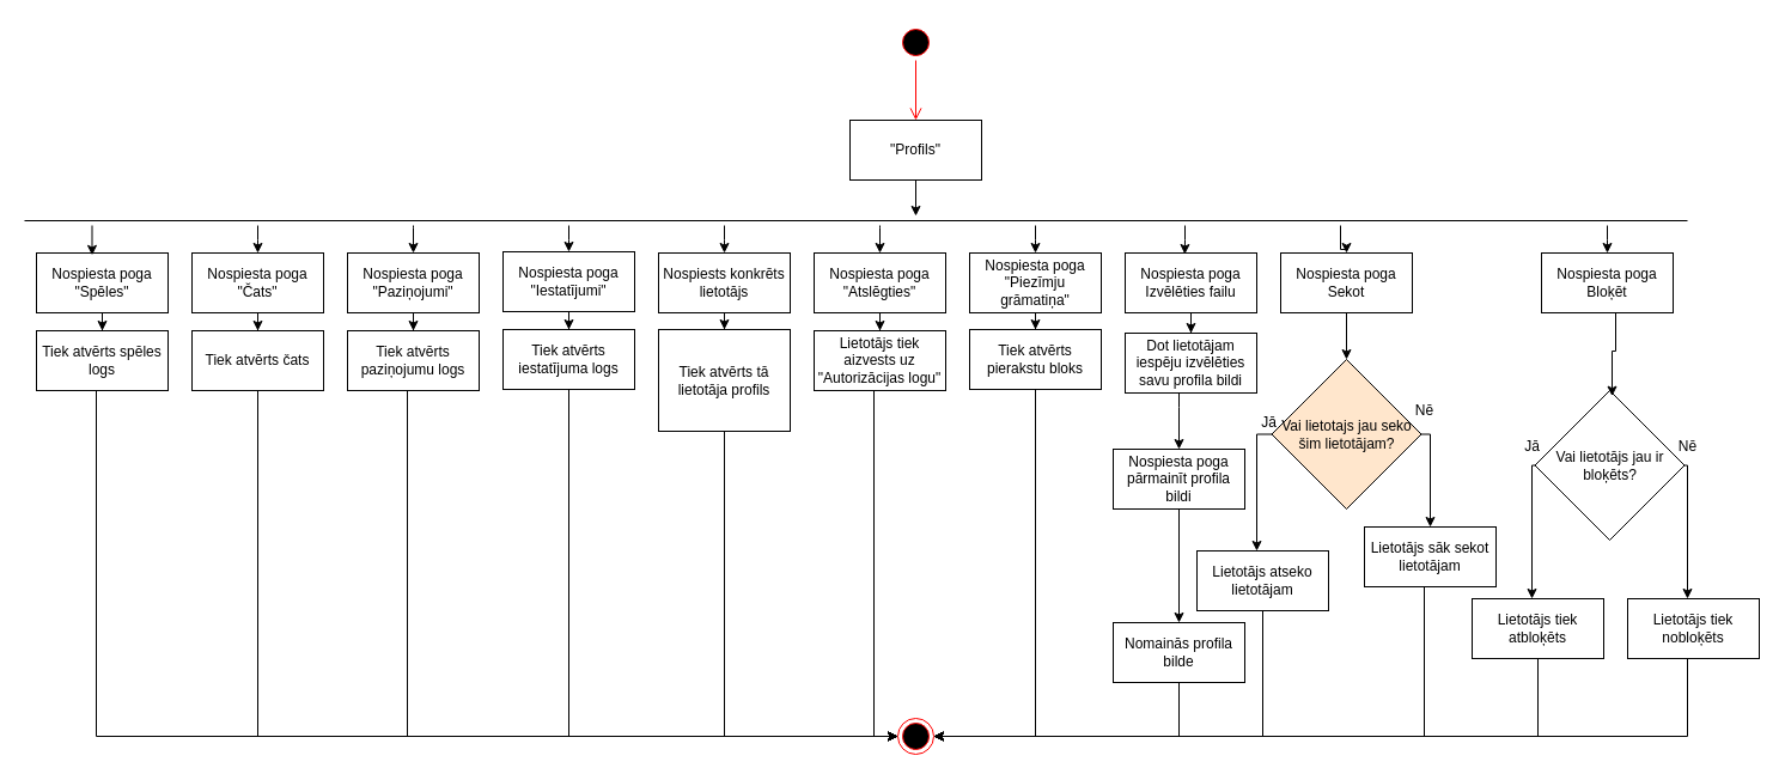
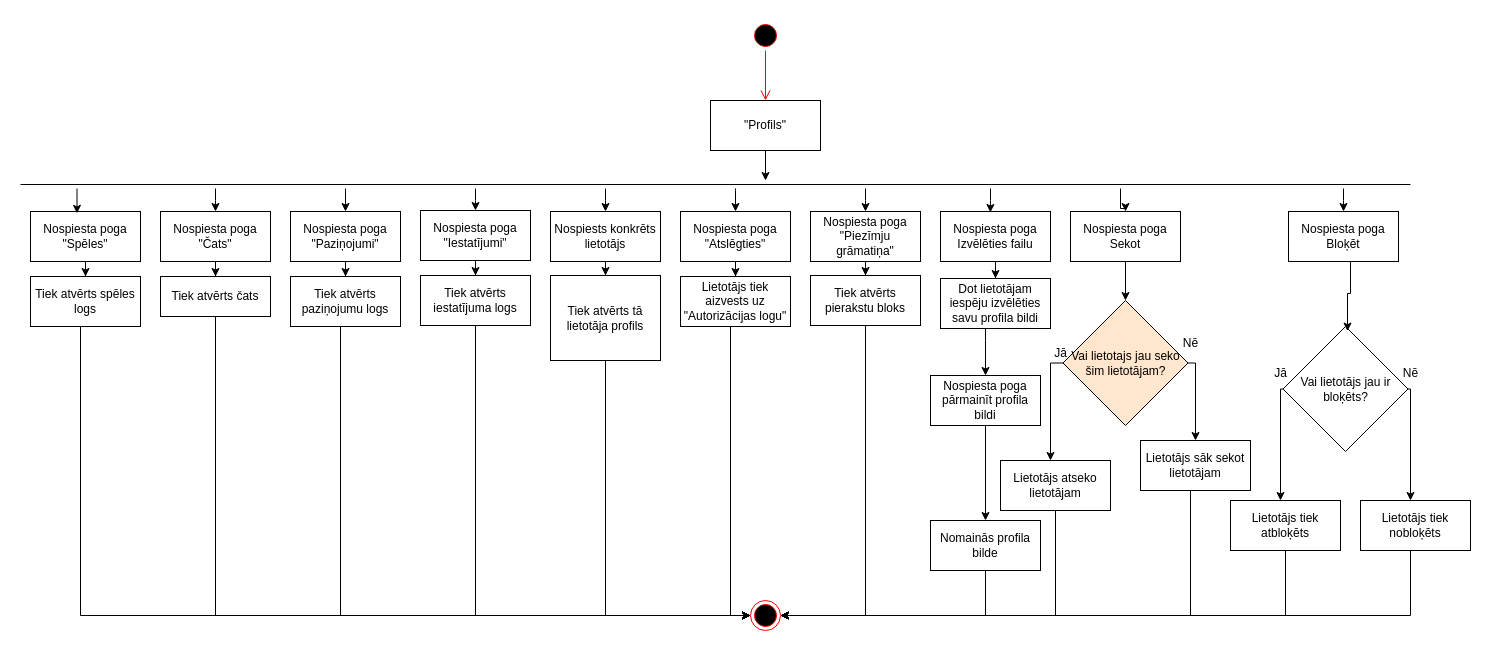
  <mxCell id="0" />
  <mxCell id="1" parent="0" />
  <mxCell id="2" value="" style="ellipse;html=1;shape=startState;fillColor=#000000;strokeColor=#ff0000;" parent="1" vertex="1"><mxGeometry x="750" y="20" width="30" height="30" as="geometry" /></mxCell>
  <mxCell id="3" value="" style="edgeStyle=orthogonalEdgeStyle;html=1;verticalAlign=bottom;endArrow=open;endSize=8;strokeColor=#ff0000;rounded=0;entryX=0.5;entryY=0;entryDx=0;entryDy=0;" parent="1" source="2" target="5" edge="1"><mxGeometry relative="1" as="geometry"><mxPoint x="765" y="110" as="targetPoint" /></mxGeometry></mxCell>
  <mxCell id="4" style="edgeStyle=orthogonalEdgeStyle;rounded=0;orthogonalLoop=1;jettySize=auto;html=1;" parent="1" source="5" target="14" edge="1"><mxGeometry relative="1" as="geometry"><mxPoint x="765" y="170" as="targetPoint" /><Array as="points"><mxPoint x="765" y="180" /><mxPoint x="765" y="180" /></Array></mxGeometry></mxCell>
  <mxCell id="5" value="&quot;Profils&quot;" style="html=1;whiteSpace=wrap;" parent="1" vertex="1"><mxGeometry x="710" y="100" width="110" height="50" as="geometry" /></mxCell>
  <mxCell id="6" style="edgeStyle=orthogonalEdgeStyle;rounded=0;orthogonalLoop=1;jettySize=auto;html=1;" edge="1" parent="1" source="14" target="33"><mxGeometry relative="1" as="geometry"><Array as="points"><mxPoint x="215" y="200" /><mxPoint x="215" y="200" /></Array></mxGeometry></mxCell>
  <mxCell id="7" style="edgeStyle=orthogonalEdgeStyle;rounded=0;orthogonalLoop=1;jettySize=auto;html=1;entryX=0.5;entryY=0;entryDx=0;entryDy=0;" edge="1" parent="1" source="14" target="29"><mxGeometry relative="1" as="geometry"><Array as="points"><mxPoint x="345" y="190" /><mxPoint x="345" y="190" /></Array></mxGeometry></mxCell>
  <mxCell id="8" style="edgeStyle=orthogonalEdgeStyle;rounded=0;orthogonalLoop=1;jettySize=auto;html=1;entryX=0.5;entryY=0;entryDx=0;entryDy=0;" edge="1" parent="1" source="14" target="25"><mxGeometry relative="1" as="geometry"><Array as="points"><mxPoint x="475" y="200" /><mxPoint x="475" y="200" /></Array></mxGeometry></mxCell>
  <mxCell id="9" style="edgeStyle=orthogonalEdgeStyle;rounded=0;orthogonalLoop=1;jettySize=auto;html=1;entryX=0.5;entryY=0;entryDx=0;entryDy=0;" edge="1" parent="1" source="14" target="21"><mxGeometry relative="1" as="geometry"><Array as="points"><mxPoint x="605" y="200" /><mxPoint x="605" y="200" /></Array></mxGeometry></mxCell>
  <mxCell id="10" style="edgeStyle=orthogonalEdgeStyle;rounded=0;orthogonalLoop=1;jettySize=auto;html=1;entryX=0.5;entryY=0;entryDx=0;entryDy=0;" edge="1" parent="1" source="14" target="17"><mxGeometry relative="1" as="geometry"><Array as="points"><mxPoint x="735" y="190" /><mxPoint x="735" y="190" /></Array></mxGeometry></mxCell>
  <mxCell id="11" style="edgeStyle=orthogonalEdgeStyle;rounded=0;orthogonalLoop=1;jettySize=auto;html=1;" edge="1" parent="1" source="14" target="41"><mxGeometry relative="1" as="geometry"><Array as="points"><mxPoint x="865" y="200" /><mxPoint x="865" y="200" /></Array></mxGeometry></mxCell>
  <mxCell id="12" style="edgeStyle=orthogonalEdgeStyle;rounded=0;orthogonalLoop=1;jettySize=auto;html=1;entryX=0.5;entryY=0;entryDx=0;entryDy=0;" edge="1" parent="1" source="14" target="47"><mxGeometry relative="1" as="geometry"><Array as="points"><mxPoint x="1120" y="208" /><mxPoint x="1125" y="208" /></Array></mxGeometry></mxCell>
  <mxCell id="13" style="edgeStyle=orthogonalEdgeStyle;rounded=0;orthogonalLoop=1;jettySize=auto;html=1;" edge="1" parent="1" source="14" target="48"><mxGeometry relative="1" as="geometry"><Array as="points"><mxPoint x="1343" y="200" /><mxPoint x="1343" y="200" /></Array></mxGeometry></mxCell>
  <mxCell id="14" value="" style="line;strokeWidth=1;fillColor=none;align=left;verticalAlign=middle;spacingTop=-1;spacingLeft=3;spacingRight=3;rotatable=0;labelPosition=right;points=[];portConstraint=eastwest;strokeColor=inherit;" parent="1" vertex="1"><mxGeometry x="20" y="180" width="1390" height="8" as="geometry" /></mxCell>
  <mxCell id="15" value="" style="ellipse;html=1;shape=endState;fillColor=#000000;strokeColor=#ff0000;" parent="1" vertex="1"><mxGeometry x="750" y="600" width="30" height="30" as="geometry" /></mxCell>
  <mxCell id="16" style="edgeStyle=orthogonalEdgeStyle;rounded=0;orthogonalLoop=1;jettySize=auto;html=1;entryX=0.5;entryY=0;entryDx=0;entryDy=0;" edge="1" parent="1" source="17" target="19"><mxGeometry relative="1" as="geometry" /></mxCell>
  <mxCell id="17" value="Nospiesta poga &quot;Atslēgties&quot;" style="html=1;whiteSpace=wrap;" vertex="1" parent="1"><mxGeometry x="680" y="211" width="110" height="50" as="geometry" /></mxCell>
  <mxCell id="18" style="edgeStyle=orthogonalEdgeStyle;rounded=0;orthogonalLoop=1;jettySize=auto;html=1;entryX=0;entryY=0.5;entryDx=0;entryDy=0;" edge="1" parent="1" source="19" target="15"><mxGeometry relative="1" as="geometry"><Array as="points"><mxPoint x="730" y="615" /></Array></mxGeometry></mxCell>
  <mxCell id="19" value="Lietotājs tiek aizvests uz &quot;Autorizācijas logu&quot;" style="html=1;whiteSpace=wrap;" vertex="1" parent="1"><mxGeometry x="680" y="276" width="110" height="50" as="geometry" /></mxCell>
  <mxCell id="20" style="edgeStyle=orthogonalEdgeStyle;rounded=0;orthogonalLoop=1;jettySize=auto;html=1;" edge="1" parent="1" source="21" target="23"><mxGeometry relative="1" as="geometry" /></mxCell>
  <mxCell id="21" value="Nospiests konkrēts lietotājs" style="html=1;whiteSpace=wrap;" vertex="1" parent="1"><mxGeometry x="550" y="211" width="110" height="50" as="geometry" /></mxCell>
  <mxCell id="22" style="edgeStyle=orthogonalEdgeStyle;rounded=0;orthogonalLoop=1;jettySize=auto;html=1;entryX=0;entryY=0.5;entryDx=0;entryDy=0;" edge="1" parent="1" source="23" target="15"><mxGeometry relative="1" as="geometry"><Array as="points"><mxPoint x="605" y="615" /></Array></mxGeometry></mxCell>
  <mxCell id="23" value="Tiek atvērts tā lietotāja profils" style="html=1;whiteSpace=wrap;" vertex="1" parent="1"><mxGeometry x="550" y="275" width="110" height="85" as="geometry" /></mxCell>
  <mxCell id="24" style="edgeStyle=orthogonalEdgeStyle;rounded=0;orthogonalLoop=1;jettySize=auto;html=1;" edge="1" parent="1" source="25" target="27"><mxGeometry relative="1" as="geometry" /></mxCell>
  <mxCell id="25" value="Nospiesta poga &quot;Iestatījumi&quot;" style="html=1;whiteSpace=wrap;" vertex="1" parent="1"><mxGeometry x="420" y="210" width="110" height="50" as="geometry" /></mxCell>
  <mxCell id="26" style="edgeStyle=orthogonalEdgeStyle;rounded=0;orthogonalLoop=1;jettySize=auto;html=1;entryX=0;entryY=0.5;entryDx=0;entryDy=0;" edge="1" parent="1" source="27" target="15"><mxGeometry relative="1" as="geometry"><Array as="points"><mxPoint x="475" y="615" /></Array></mxGeometry></mxCell>
  <mxCell id="27" value="Tiek atvērts iestatījuma logs" style="html=1;whiteSpace=wrap;" vertex="1" parent="1"><mxGeometry x="420" y="275" width="110" height="50" as="geometry" /></mxCell>
  <mxCell id="28" style="edgeStyle=orthogonalEdgeStyle;rounded=0;orthogonalLoop=1;jettySize=auto;html=1;" edge="1" parent="1" source="29" target="31"><mxGeometry relative="1" as="geometry" /></mxCell>
  <mxCell id="29" value="Nospiesta poga &quot;Paziņojumi&quot;" style="html=1;whiteSpace=wrap;" vertex="1" parent="1"><mxGeometry x="290" y="211" width="110" height="50" as="geometry" /></mxCell>
  <mxCell id="30" style="edgeStyle=orthogonalEdgeStyle;rounded=0;orthogonalLoop=1;jettySize=auto;html=1;entryX=0;entryY=0.5;entryDx=0;entryDy=0;" edge="1" parent="1" source="31" target="15"><mxGeometry relative="1" as="geometry"><Array as="points"><mxPoint y="615" x="340" /></Array></mxGeometry></mxCell>
  <mxCell id="31" value="Tiek atvērts paziņojumu logs" style="html=1;whiteSpace=wrap;" vertex="1" parent="1"><mxGeometry x="290" y="276" width="110" height="50" as="geometry" /></mxCell>
  <mxCell id="32" style="edgeStyle=orthogonalEdgeStyle;rounded=0;orthogonalLoop=1;jettySize=auto;html=1;" edge="1" parent="1" source="33" target="35"><mxGeometry relative="1" as="geometry" /></mxCell>
  <mxCell id="33" value="Nospiesta poga &quot;Čats&quot;" style="html=1;whiteSpace=wrap;" vertex="1" parent="1"><mxGeometry x="160" y="211" width="110" height="50" as="geometry" /></mxCell>
  <mxCell id="34" style="edgeStyle=orthogonalEdgeStyle;rounded=0;orthogonalLoop=1;jettySize=auto;html=1;entryX=0;entryY=0.5;entryDx=0;entryDy=0;" edge="1" parent="1" source="35" target="15"><mxGeometry relative="1" as="geometry"><Array as="points"><mxPoint x="215" y="615" /></Array></mxGeometry></mxCell>
- <mxCell id="35" value="Tiek atvērts čats" style="html=1;whiteSpace=wrap;" vertex="1" parent="1"><mxGeometry x="160" y="276" width="110" height="50" as="geometry" /></mxCell>
+ <mxCell id="35" value="Tiek atvērts čats" style="html=1;whiteSpace=wrap;" vertex="1" parent="1"><mxGeometry x="160" y="276" width="110" height="40" as="geometry" /></mxCell>
  <mxCell id="36" style="edgeStyle=orthogonalEdgeStyle;rounded=0;orthogonalLoop=1;jettySize=auto;html=1;" edge="1" parent="1" source="37" target="39"><mxGeometry relative="1" as="geometry" /></mxCell>
  <mxCell id="37" value="Nospiesta poga &quot;Spēles&quot;" style="html=1;whiteSpace=wrap;" vertex="1" parent="1"><mxGeometry x="30" y="211" width="110" height="50" as="geometry" /></mxCell>
  <mxCell id="38" style="edgeStyle=orthogonalEdgeStyle;rounded=0;orthogonalLoop=1;jettySize=auto;html=1;entryX=0;entryY=0.5;entryDx=0;entryDy=0;" edge="1" parent="1" source="39" target="15"><mxGeometry relative="1" as="geometry"><Array as="points"><mxPoint x="80" y="615" /></Array></mxGeometry></mxCell>
  <mxCell id="39" value="Tiek atvērts spēles logs" style="html=1;whiteSpace=wrap;" vertex="1" parent="1"><mxGeometry x="30" y="276" width="110" height="50" as="geometry" /></mxCell>
  <mxCell id="40" style="edgeStyle=orthogonalEdgeStyle;rounded=0;orthogonalLoop=1;jettySize=auto;html=1;" edge="1" parent="1" source="41" target="43"><mxGeometry relative="1" as="geometry" /></mxCell>
  <mxCell id="41" value="Nospiesta poga &quot;Piezīmju grāmatiņa&quot;" style="html=1;whiteSpace=wrap;" vertex="1" parent="1"><mxGeometry x="810" y="211" width="110" height="50" as="geometry" /></mxCell>
  <mxCell id="42" style="edgeStyle=orthogonalEdgeStyle;rounded=0;orthogonalLoop=1;jettySize=auto;html=1;entryX=1;entryY=0.5;entryDx=0;entryDy=0;" edge="1" parent="1" source="43" target="15"><mxGeometry relative="1" as="geometry"><Array as="points"><mxPoint x="865" y="615" /></Array></mxGeometry></mxCell>
  <mxCell id="43" value="Tiek atvērts pierakstu bloks" style="html=1;whiteSpace=wrap;" vertex="1" parent="1"><mxGeometry x="810" y="275" width="110" height="50" as="geometry" /></mxCell>
  <mxCell id="44" style="edgeStyle=orthogonalEdgeStyle;rounded=0;orthogonalLoop=1;jettySize=auto;html=1;entryX=0.5;entryY=0;entryDx=0;entryDy=0;" edge="1" parent="1" source="45" target="71"><mxGeometry relative="1" as="geometry" /></mxCell>
  <mxCell id="45" value="Nospiesta poga Izvēlēties failu" style="html=1;whiteSpace=wrap;" vertex="1" parent="1"><mxGeometry x="940" y="211" width="110" height="50" as="geometry" /></mxCell>
  <mxCell id="46" style="edgeStyle=orthogonalEdgeStyle;rounded=0;orthogonalLoop=1;jettySize=auto;html=1;entryX=0.5;entryY=0;entryDx=0;entryDy=0;" edge="1" parent="1" source="47" target="50"><mxGeometry relative="1" as="geometry" /></mxCell>
  <mxCell id="47" value="Nospiesta poga Sekot" style="html=1;whiteSpace=wrap;" vertex="1" parent="1"><mxGeometry x="1070" y="211" width="110" height="50" as="geometry" /></mxCell>
  <mxCell id="48" value="Nospiesta poga Bloķēt" style="html=1;whiteSpace=wrap;" vertex="1" parent="1"><mxGeometry x="1288" y="211" width="110" height="50" as="geometry" /></mxCell>
  <mxCell id="49" style="edgeStyle=orthogonalEdgeStyle;rounded=0;orthogonalLoop=1;jettySize=auto;html=1;exitX=0;exitY=0.5;exitDx=0;exitDy=0;" edge="1" parent="1" source="50" target="56"><mxGeometry relative="1" as="geometry"><Array as="points"><mxPoint x="1050" y="363" /></Array></mxGeometry></mxCell>
  <mxCell id="50" value="Vai lietotajs jau&lt;span style=&quot;background-color: initial;&quot;&gt;&amp;nbsp;seko šim lietotājam?&lt;/span&gt;" style="rhombus;whiteSpace=wrap;html=1;fillColor=#ffe6cc;" vertex="1" parent="1"><mxGeometry x="1062.5" y="300" width="125" height="125" as="geometry" /></mxCell>
  <mxCell id="51" style="edgeStyle=orthogonalEdgeStyle;rounded=0;orthogonalLoop=1;jettySize=auto;html=1;exitX=0;exitY=0.5;exitDx=0;exitDy=0;" edge="1" parent="1" source="53" target="58"><mxGeometry relative="1" as="geometry"><Array as="points"><mxPoint x="1280" y="389" /></Array></mxGeometry></mxCell>
  <mxCell id="52" style="edgeStyle=orthogonalEdgeStyle;rounded=0;orthogonalLoop=1;jettySize=auto;html=1;exitX=1;exitY=0.5;exitDx=0;exitDy=0;" edge="1" parent="1" source="53" target="60"><mxGeometry relative="1" as="geometry"><Array as="points"><mxPoint x="1410" y="389" /></Array></mxGeometry></mxCell>
  <mxCell id="53" value="Vai lietotājs jau ir bloķēts?" style="rhombus;whiteSpace=wrap;html=1;" vertex="1" parent="1"><mxGeometry x="1282.5" y="326" width="125" height="125" as="geometry" /></mxCell>
  <mxCell id="54" style="edgeStyle=orthogonalEdgeStyle;rounded=0;orthogonalLoop=1;jettySize=auto;html=1;entryX=0.516;entryY=0.037;entryDx=0;entryDy=0;entryPerimeter=0;" edge="1" parent="1" source="48" target="53"><mxGeometry relative="1" as="geometry"><Array as="points"><mxPoint x="1350" y="293" /><mxPoint x="1347" y="293" /></Array></mxGeometry></mxCell>
  <mxCell id="55" style="edgeStyle=orthogonalEdgeStyle;rounded=0;orthogonalLoop=1;jettySize=auto;html=1;entryX=1;entryY=0.5;entryDx=0;entryDy=0;" edge="1" parent="1" source="56" target="15"><mxGeometry relative="1" as="geometry"><Array as="points"><mxPoint x="1055" y="615" /></Array></mxGeometry></mxCell>
  <mxCell id="56" value="Lietotājs atseko lietotājam" style="html=1;whiteSpace=wrap;" vertex="1" parent="1"><mxGeometry x="1000" y="460" width="110" height="50" as="geometry" /></mxCell>
  <mxCell id="57" style="edgeStyle=orthogonalEdgeStyle;rounded=0;orthogonalLoop=1;jettySize=auto;html=1;entryX=1;entryY=0.5;entryDx=0;entryDy=0;" edge="1" parent="1" source="58" target="15"><mxGeometry relative="1" as="geometry"><Array as="points"><mxPoint x="1285" y="615" /></Array></mxGeometry></mxCell>
  <mxCell id="58" value="Lietotājs tiek atbloķēts" style="html=1;whiteSpace=wrap;" vertex="1" parent="1"><mxGeometry x="1230" y="500" width="110" height="50" as="geometry" /></mxCell>
  <mxCell id="59" style="edgeStyle=orthogonalEdgeStyle;rounded=0;orthogonalLoop=1;jettySize=auto;html=1;entryX=1;entryY=0.5;entryDx=0;entryDy=0;" edge="1" parent="1" source="60" target="15"><mxGeometry relative="1" as="geometry"><Array as="points"><mxPoint x="1410" y="615" /></Array></mxGeometry></mxCell>
  <mxCell id="60" value="Lietotājs tiek nobloķēts" style="html=1;whiteSpace=wrap;" vertex="1" parent="1"><mxGeometry x="1360" y="500" width="110" height="50" as="geometry" /></mxCell>
  <mxCell id="61" style="edgeStyle=orthogonalEdgeStyle;rounded=0;orthogonalLoop=1;jettySize=auto;html=1;entryX=1;entryY=0.5;entryDx=0;entryDy=0;" edge="1" parent="1" source="62" target="15"><mxGeometry relative="1" as="geometry"><Array as="points"><mxPoint x="1190" y="615" /></Array></mxGeometry></mxCell>
  <mxCell id="62" value="Lietotājs sāk sekot lietotājam" style="html=1;whiteSpace=wrap;" vertex="1" parent="1"><mxGeometry x="1140" y="440" width="110" height="50" as="geometry" /></mxCell>
  <mxCell id="63" style="edgeStyle=orthogonalEdgeStyle;rounded=0;orthogonalLoop=1;jettySize=auto;html=1;exitX=1;exitY=0.5;exitDx=0;exitDy=0;entryX=0.5;entryY=0;entryDx=0;entryDy=0;" edge="1" parent="1" source="50" target="62"><mxGeometry relative="1" as="geometry"><Array as="points"><mxPoint x="1195" y="363" /></Array></mxGeometry></mxCell>
  <mxCell id="64" value="Jā" style="text;html=1;align=center;verticalAlign=middle;resizable=0;points=[];autosize=1;strokeColor=none;fillColor=none;" vertex="1" parent="1"><mxGeometry x="1040" y="338" width="40" height="30" as="geometry" /></mxCell>
  <mxCell id="65" value="Nē" style="text;html=1;align=center;verticalAlign=middle;resizable=0;points=[];autosize=1;strokeColor=none;fillColor=none;" vertex="1" parent="1"><mxGeometry x="1170" y="328" width="40" height="30" as="geometry" /></mxCell>
  <mxCell id="66" value="Jā" style="text;html=1;align=center;verticalAlign=middle;resizable=0;points=[];autosize=1;strokeColor=none;fillColor=none;" vertex="1" parent="1"><mxGeometry x="1260" y="358" width="40" height="30" as="geometry" /></mxCell>
  <mxCell id="67" value="Nē" style="text;html=1;align=center;verticalAlign=middle;resizable=0;points=[];autosize=1;strokeColor=none;fillColor=none;" vertex="1" parent="1"><mxGeometry x="1390" y="358" width="40" height="30" as="geometry" /></mxCell>
  <mxCell id="68" style="edgeStyle=orthogonalEdgeStyle;rounded=0;orthogonalLoop=1;jettySize=auto;html=1;entryX=0.423;entryY=0.037;entryDx=0;entryDy=0;entryPerimeter=0;" edge="1" parent="1" source="14" target="37"><mxGeometry relative="1" as="geometry"><Array as="points"><mxPoint x="77" y="208" /></Array></mxGeometry></mxCell>
  <mxCell id="69" style="edgeStyle=orthogonalEdgeStyle;rounded=0;orthogonalLoop=1;jettySize=auto;html=1;entryX=0.453;entryY=0.02;entryDx=0;entryDy=0;entryPerimeter=0;" edge="1" parent="1" source="14" target="45"><mxGeometry relative="1" as="geometry"><Array as="points"><mxPoint x="990" y="200" /><mxPoint x="990" y="200" /></Array></mxGeometry></mxCell>
  <mxCell id="70" style="edgeStyle=orthogonalEdgeStyle;rounded=0;orthogonalLoop=1;jettySize=auto;html=1;entryX=0.5;entryY=0;entryDx=0;entryDy=0;" edge="1" parent="1" source="71" target="73"><mxGeometry relative="1" as="geometry"><Array as="points"><mxPoint x="985" y="340" /><mxPoint x="985" y="340" /></Array></mxGeometry></mxCell>
  <mxCell id="71" value="Dot lietotājam iespēju izvēlēties savu profila bildi" style="html=1;whiteSpace=wrap;" vertex="1" parent="1"><mxGeometry x="940" y="278" width="110" height="50" as="geometry" /></mxCell>
  <mxCell id="72" style="edgeStyle=orthogonalEdgeStyle;rounded=0;orthogonalLoop=1;jettySize=auto;html=1;" edge="1" parent="1" source="73" target="75"><mxGeometry relative="1" as="geometry" /></mxCell>
  <mxCell id="73" value="Nospiesta poga pārmainīt profila bildi" style="html=1;whiteSpace=wrap;" vertex="1" parent="1"><mxGeometry x="930" y="375" width="110" height="50" as="geometry" /></mxCell>
  <mxCell id="74" style="edgeStyle=orthogonalEdgeStyle;rounded=0;orthogonalLoop=1;jettySize=auto;html=1;entryX=1;entryY=0.5;entryDx=0;entryDy=0;" edge="1" parent="1" source="75" target="15"><mxGeometry relative="1" as="geometry"><Array as="points"><mxPoint x="985" y="615" /></Array></mxGeometry></mxCell>
  <mxCell id="75" value="Nomainās profila bilde" style="html=1;whiteSpace=wrap;" vertex="1" parent="1"><mxGeometry x="930" y="520" width="110" height="50" as="geometry" /></mxCell>
